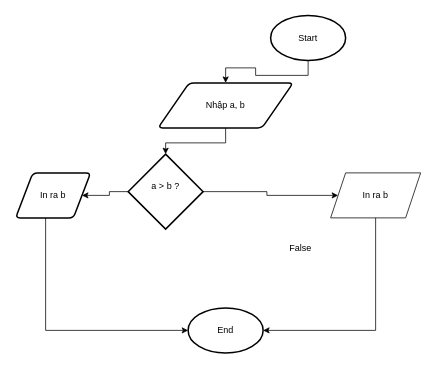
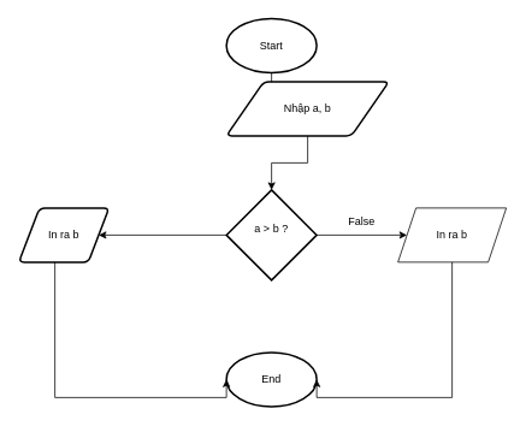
  <mxCell id="0" />
  <mxCell id="1" parent="0" />
  <mxCell id="2" value="" style="edgeStyle=orthogonalEdgeStyle;rounded=0;orthogonalLoop=1;jettySize=auto;html=1;" edge="1" parent="1" source="3" target="5"><mxGeometry relative="1" as="geometry" /></mxCell>
- <mxCell id="3" value="Start" style="strokeWidth=2;html=1;shape=mxgraph.flowchart.start_1;whiteSpace=wrap;" vertex="1" parent="1"><mxGeometry x="360" y="20" width="100" height="60" as="geometry" /></mxCell>
+ <mxCell id="3" value="Start" style="strokeWidth=2;html=1;shape=mxgraph.flowchart.start_1;whiteSpace=wrap;" vertex="1" parent="1"><mxGeometry x="250" y="20" width="100" height="60" as="geometry" /></mxCell>
  <mxCell id="4" value="" style="edgeStyle=orthogonalEdgeStyle;rounded=0;orthogonalLoop=1;jettySize=auto;html=1;" edge="1" parent="1" source="5" target="8"><mxGeometry relative="1" as="geometry" /></mxCell>
- <mxCell id="5" value="Nhập a, b" style="shape=parallelogram;html=1;strokeWidth=2;perimeter=parallelogramPerimeter;whiteSpace=wrap;rounded=1;arcSize=12;size=0.23;" vertex="1" parent="1"><mxGeometry x="210" y="110" width="180" height="60" as="geometry" /></mxCell>
+ <mxCell id="5" value="Nhập a, b" style="shape=parallelogram;html=1;strokeWidth=2;perimeter=parallelogramPerimeter;whiteSpace=wrap;rounded=1;arcSize=12;size=0.23;" vertex="1" parent="1"><mxGeometry x="250" y="90" width="180" height="60" as="geometry" /></mxCell>
  <mxCell id="6" value="" style="edgeStyle=orthogonalEdgeStyle;rounded=0;orthogonalLoop=1;jettySize=auto;html=1;" edge="1" parent="1" source="8" target="9"><mxGeometry relative="1" as="geometry" /></mxCell>
  <mxCell id="7" value="" style="edgeStyle=orthogonalEdgeStyle;rounded=0;orthogonalLoop=1;jettySize=auto;html=1;" edge="1" parent="1" source="8" target="10"><mxGeometry relative="1" as="geometry" /></mxCell>
- <mxCell id="8" value="a &amp;gt; b ?&lt;div&gt;&lt;br&gt;&lt;/div&gt;" style="strokeWidth=2;html=1;shape=mxgraph.flowchart.decision;whiteSpace=wrap;" vertex="1" parent="1"><mxGeometry x="170" y="205" width="100" height="100" as="geometry" /></mxCell>
+ <mxCell id="8" value="a &amp;gt; b ?&lt;div&gt;&lt;br&gt;&lt;/div&gt;" style="strokeWidth=2;html=1;shape=mxgraph.flowchart.decision;whiteSpace=wrap;" vertex="1" parent="1"><mxGeometry x="250" y="210" width="100" height="100" as="geometry" /></mxCell>
  <mxCell id="9" value="In ra b" style="shape=parallelogram;html=1;strokeWidth=2;perimeter=parallelogramPerimeter;whiteSpace=wrap;rounded=1;arcSize=12;size=0.23;" vertex="1" parent="1"><mxGeometry x="20" y="230" width="100" height="60" as="geometry" /></mxCell>
  <mxCell id="10" value="In ra b" style="shape=parallelogram;perimeter=parallelogramPerimeter;whiteSpace=wrap;html=1;fixedSize=1;" vertex="1" parent="1"><mxGeometry x="440" y="230" width="120" height="60" as="geometry" /></mxCell>
- <mxCell id="11" value="False" style="text;html=1;align=center;verticalAlign=middle;whiteSpace=wrap;rounded=0;" vertex="1" parent="1"><mxGeometry x="370" y="315" width="60" height="30" as="geometry" /></mxCell>
- <mxCell id="12" value="End" style="strokeWidth=2;html=1;shape=mxgraph.flowchart.start_1;whiteSpace=wrap;" vertex="1" parent="1"><mxGeometry x="250" y="410" width="100" height="60" as="geometry" /></mxCell>
+ <mxCell id="11" value="False" style="text;html=1;align=center;verticalAlign=middle;whiteSpace=wrap;rounded=0;" vertex="1" parent="1"><mxGeometry x="370" y="230" width="60" height="30" as="geometry" /></mxCell>
+ <mxCell id="12" value="End" style="strokeWidth=2;html=1;shape=mxgraph.flowchart.start_1;whiteSpace=wrap;" vertex="1" parent="1"><mxGeometry x="250" y="390" width="100" height="60" as="geometry" /></mxCell>
  <mxCell id="13" style="edgeStyle=orthogonalEdgeStyle;rounded=0;orthogonalLoop=1;jettySize=auto;html=1;entryX=1;entryY=0.5;entryDx=0;entryDy=0;entryPerimeter=0;" edge="1" parent="1" source="10" target="12"><mxGeometry relative="1" as="geometry"><Array as="points"><mxPoint x="500" y="440" /></Array></mxGeometry></mxCell>
  <mxCell id="14" style="edgeStyle=orthogonalEdgeStyle;rounded=0;orthogonalLoop=1;jettySize=auto;html=1;entryX=0;entryY=0.5;entryDx=0;entryDy=0;entryPerimeter=0;" edge="1" parent="1" source="9" target="12"><mxGeometry relative="1" as="geometry"><Array as="points"><mxPoint x="60" y="440" /></Array></mxGeometry></mxCell>
